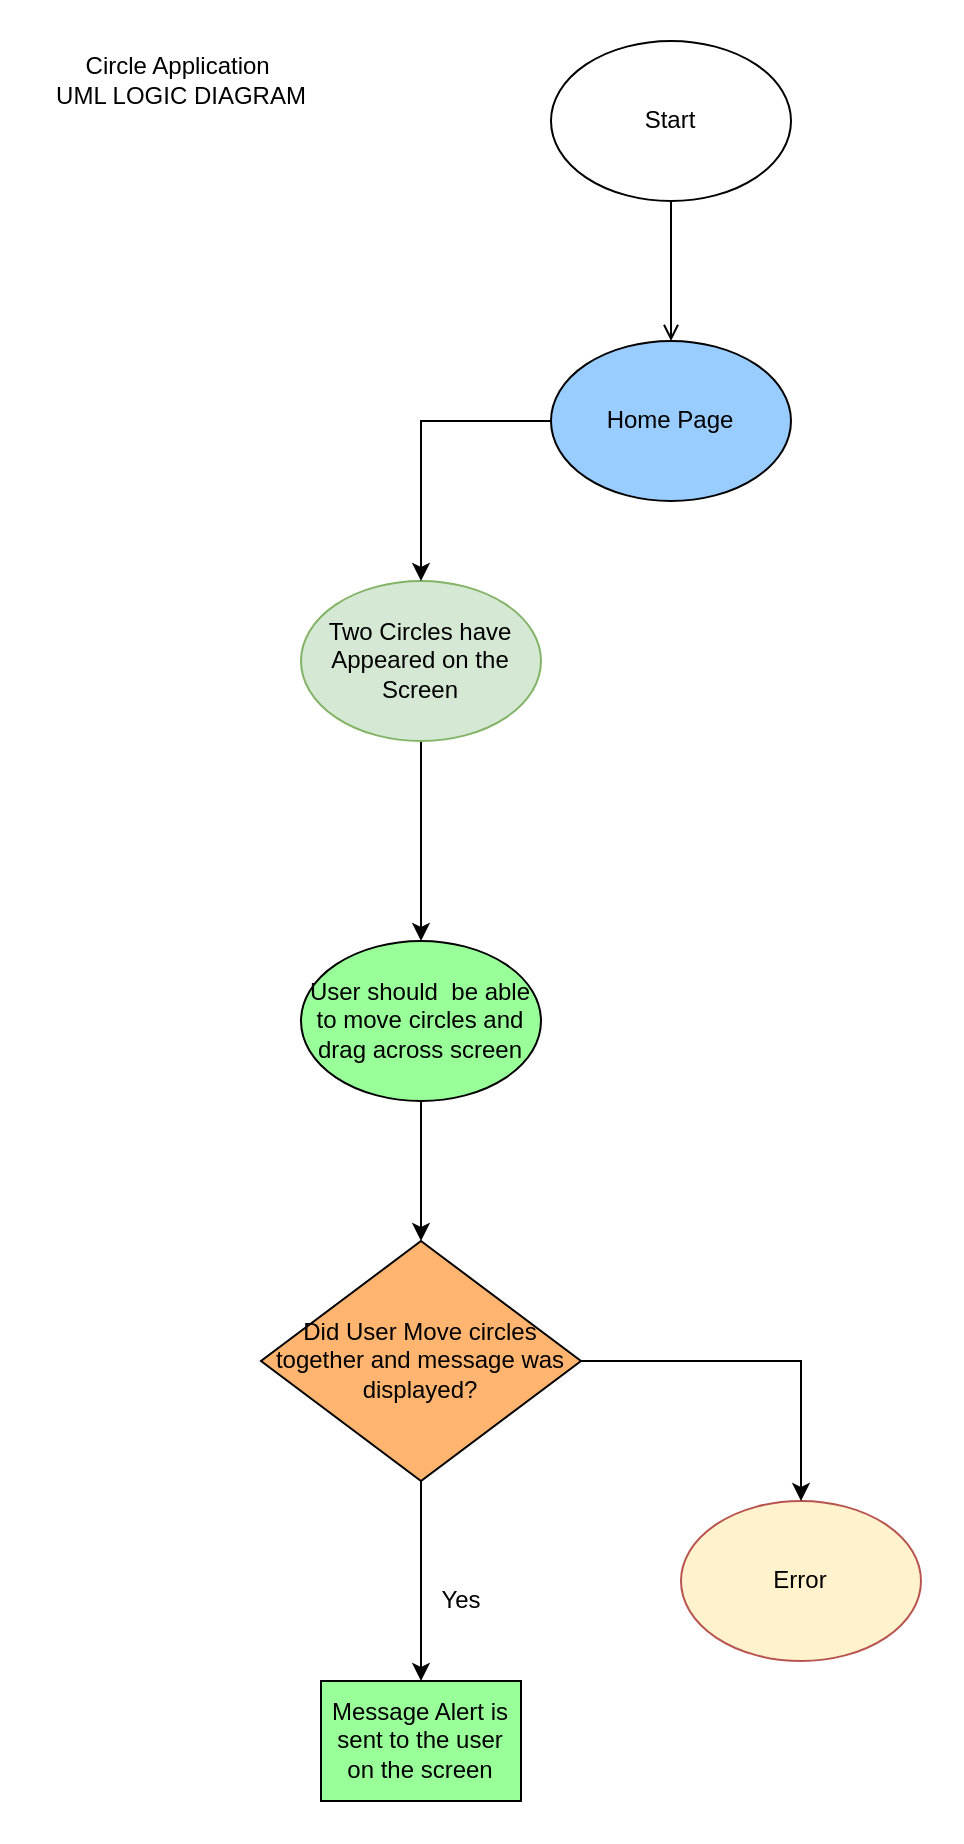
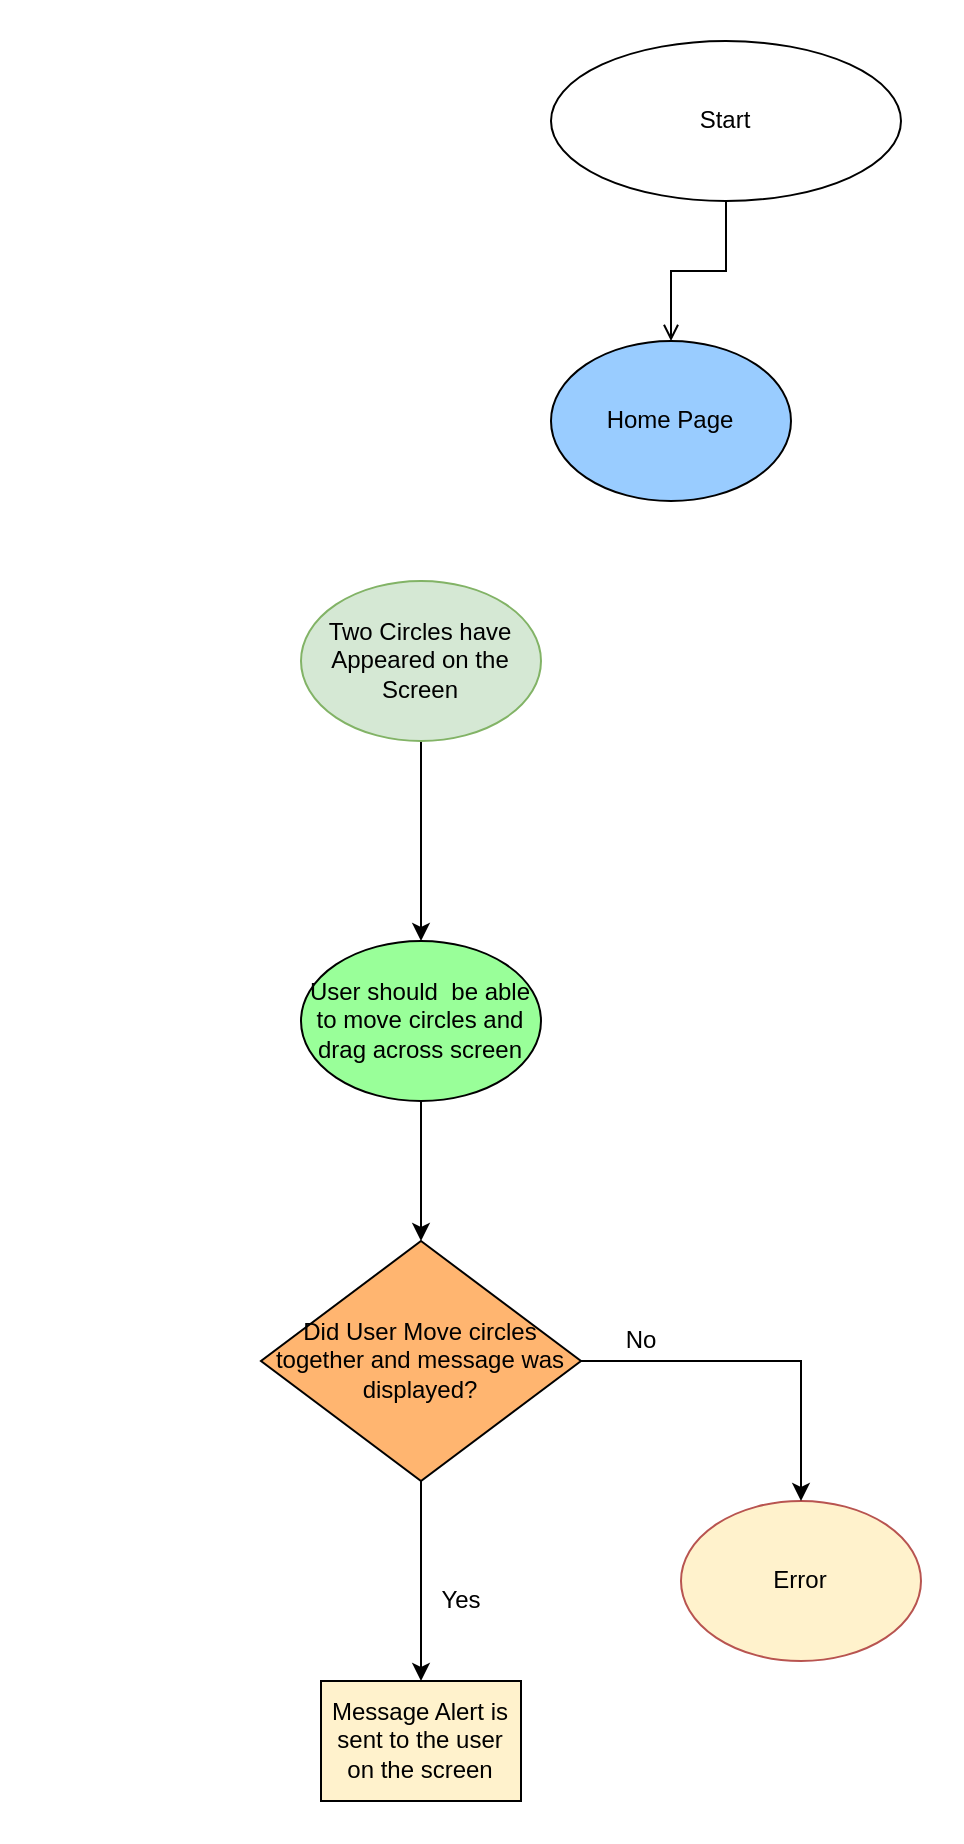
  <mxCell id="0" />
  <mxCell id="1" parent="0" />
- <mxCell id="2" value="Start" style="ellipse;whiteSpace=wrap;html=1;" parent="1" vertex="1"><mxGeometry x="275" y="20" width="120" height="80" as="geometry" /></mxCell>
+ <mxCell id="2" value="Start" style="ellipse;whiteSpace=wrap;html=1;" parent="1" vertex="1"><mxGeometry x="275" y="20" width="175" height="80" as="geometry" /></mxCell>
  <mxCell id="3" value="" style="edgeStyle=orthogonalEdgeStyle;rounded=0;orthogonalLoop=1;jettySize=auto;html=1;endArrow=open;" parent="1" source="2" target="10" edge="1"><mxGeometry relative="1" as="geometry" /></mxCell>
  <mxCell id="4" value="Error" style="ellipse;whiteSpace=wrap;html=1;fillColor=#fff2cc;strokeColor=#b85450;" parent="1" vertex="1"><mxGeometry x="340" y="750" width="120" height="80" as="geometry" /></mxCell>
  <mxCell id="5" style="edgeStyle=orthogonalEdgeStyle;rounded=0;orthogonalLoop=1;jettySize=auto;html=1;" edge="1" parent="1" source="6" target="8"><mxGeometry relative="1" as="geometry" /></mxCell>
  <mxCell id="6" value="Two Circles have Appeared on the Screen" style="ellipse;whiteSpace=wrap;html=1;fillColor=#d5e8d4;strokeColor=#82b366;" parent="1" vertex="1"><mxGeometry x="150" y="290" width="120" height="80" as="geometry" /></mxCell>
  <mxCell id="7" style="edgeStyle=orthogonalEdgeStyle;rounded=0;orthogonalLoop=1;jettySize=auto;html=1;" edge="1" parent="1" source="8" target="13"><mxGeometry relative="1" as="geometry" /></mxCell>
  <mxCell id="8" value="User should &amp;nbsp;be able to move circles and drag across screen" style="ellipse;whiteSpace=wrap;html=1;fillColor=#99FF99;" parent="1" vertex="1"><mxGeometry x="150" y="470" width="120" height="80" as="geometry" /></mxCell>
- <mxCell id="9" style="edgeStyle=orthogonalEdgeStyle;rounded=0;orthogonalLoop=1;jettySize=auto;html=1;" parent="1" source="10" target="6" edge="1"><mxGeometry relative="1" as="geometry" /></mxCell>
  <mxCell id="10" value="Home Page" style="ellipse;whiteSpace=wrap;html=1;fillColor=#99CCFF;" parent="1" vertex="1"><mxGeometry x="275" y="170" width="120" height="80" as="geometry" /></mxCell>
  <mxCell id="11" value="" style="edgeStyle=orthogonalEdgeStyle;rounded=0;orthogonalLoop=1;jettySize=auto;html=1;" parent="1" source="13" target="14" edge="1"><mxGeometry relative="1" as="geometry" /></mxCell>
  <mxCell id="12" style="edgeStyle=orthogonalEdgeStyle;rounded=0;orthogonalLoop=1;jettySize=auto;html=1;" edge="1" parent="1" source="13" target="4"><mxGeometry relative="1" as="geometry" /></mxCell>
  <mxCell id="13" value="Did User Move circles together and message was displayed?" style="rhombus;whiteSpace=wrap;html=1;fillColor=#FFB570;" parent="1" vertex="1"><mxGeometry x="130" y="620" width="160" height="120" as="geometry" /></mxCell>
- <mxCell id="14" value="Message Alert is sent to the user on the screen" style="rounded=0;whiteSpace=wrap;html=1;fillColor=#99FF99;" parent="1" vertex="1"><mxGeometry x="160" y="840" width="100" height="60" as="geometry" /></mxCell>
- <mxCell id="15" value="Circle Application&amp;nbsp;&lt;br&gt;UML LOGIC DIAGRAM" style="text;html=1;align=center;verticalAlign=middle;resizable=0;points=[];autosize=1;" parent="1" vertex="1"><mxGeometry x="20" y="25" width="140" height="30" as="geometry" /></mxCell>
+ <mxCell id="14" value="Message Alert is sent to the user on the screen" style="rounded=0;whiteSpace=wrap;html=1;fillColor=#fff2cc;" parent="1" vertex="1"><mxGeometry x="160" y="840" width="100" height="60" as="geometry" /></mxCell>
+ <mxCell id="16" value="No" style="text;html=1;align=center;verticalAlign=middle;resizable=0;points=[];autosize=1;" vertex="1" parent="1"><mxGeometry x="305" y="660" width="30" height="20" as="geometry" /></mxCell>
  <mxCell id="17" value="Yes" style="text;html=1;align=center;verticalAlign=middle;resizable=0;points=[];autosize=1;" vertex="1" parent="1"><mxGeometry x="210" y="790" width="40" height="20" as="geometry" /></mxCell>
